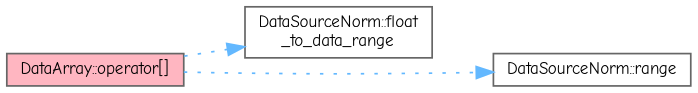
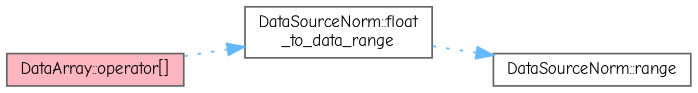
  digraph {
    fontname="Comic Neue"
    rankdir=LR
    node [color=grey40 fillcolor=white fontname="Comic Neue" fontsize=10 shape=box style=filled]
    edge [color=steelblue1 fontname="Comic Neue" fontsize=10 labelfontname=Helvetica labelfontsize=10 style=dotted]
    n1 [color=gray40 fillcolor=lightpink fontcolor=black height=0.2 label="DataArray::operator[]" width=0.4]
    n2 [height=0.2 label="DataSourceNorm::float\l_to_data_range" width=0.4]
    n3 [height=0.2 label="DataSourceNorm::range" width=0.4]
    n1 -> n2
-   n1 -> n3
+   n2 -> n3
  }
